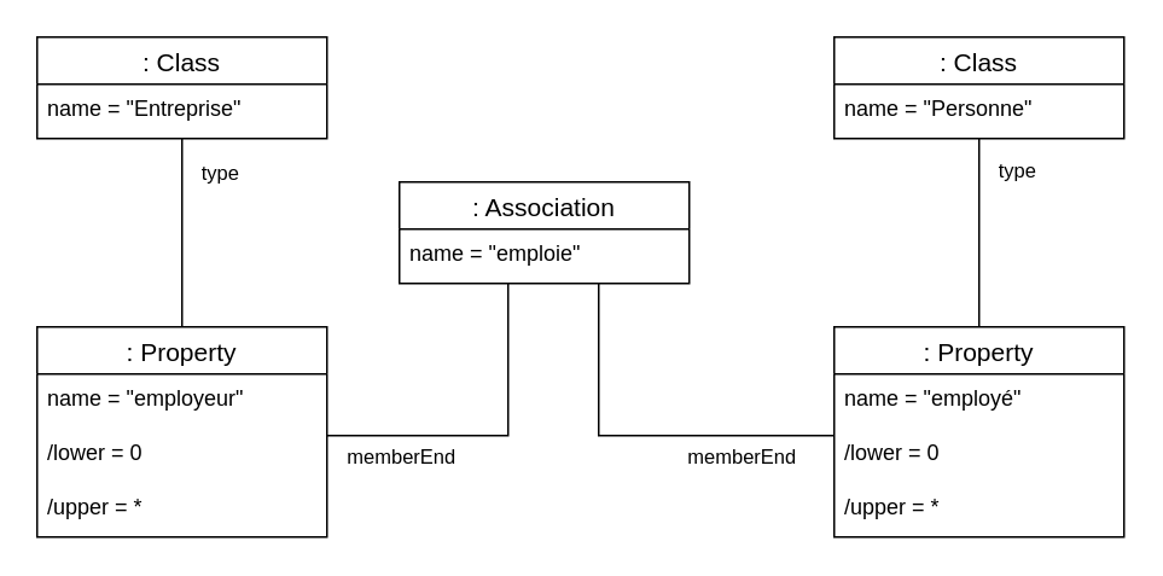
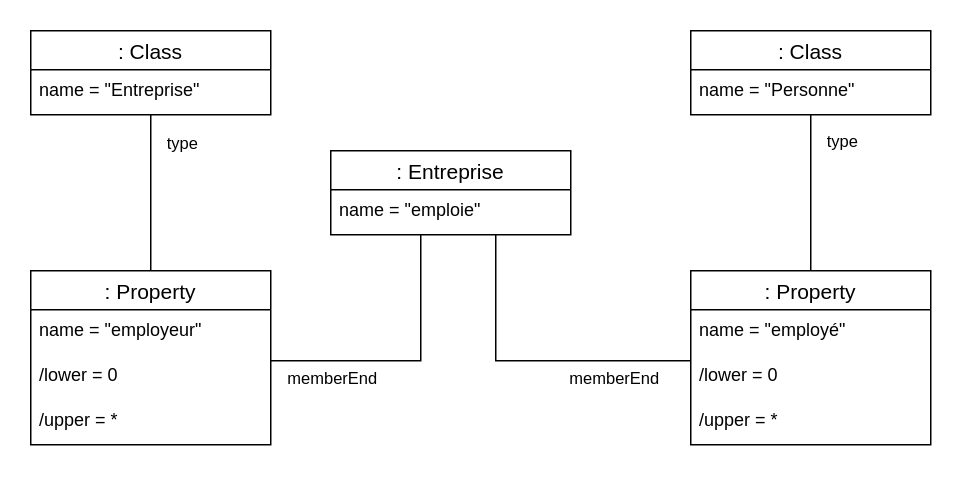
  <mxCell id="0" />
  <mxCell id="1" parent="0" />
  <mxCell id="2" style="edgeStyle=orthogonalEdgeStyle;rounded=0;orthogonalLoop=1;jettySize=auto;html=1;endArrow=none;endFill=0;" parent="1" source="6" target="8" edge="1"><mxGeometry relative="1" as="geometry"><Array as="points"><mxPoint x="280" y="240" /></Array></mxGeometry></mxCell>
  <mxCell id="3" value="memberEnd" style="edgeLabel;html=1;align=center;verticalAlign=middle;resizable=0;points=[];" parent="2" vertex="1" connectable="0"><mxGeometry x="0.772" y="1" relative="1" as="geometry"><mxPoint x="19" y="10" as="offset" /></mxGeometry></mxCell>
  <mxCell id="4" style="edgeStyle=orthogonalEdgeStyle;rounded=0;orthogonalLoop=1;jettySize=auto;html=1;endArrow=none;endFill=0;" parent="1" source="6" target="20" edge="1"><mxGeometry relative="1" as="geometry"><Array as="points"><mxPoint x="330" y="240" /></Array></mxGeometry></mxCell>
  <mxCell id="5" value="memberEnd" style="edgeLabel;html=1;align=center;verticalAlign=middle;resizable=0;points=[];" parent="4" vertex="1" connectable="0"><mxGeometry x="0.512" y="-1" relative="1" as="geometry"><mxPoint y="10" as="offset" /></mxGeometry></mxCell>
- <mxCell id="6" value=": Association" style="swimlane;fontStyle=0;childLayout=stackLayout;horizontal=1;startSize=26;horizontalStack=0;resizeParent=1;resizeParentMax=0;resizeLast=0;collapsible=1;marginBottom=0;align=center;fontSize=14;" parent="1" vertex="1"><mxGeometry x="220" y="100" width="160" height="56" as="geometry" /></mxCell>
+ <mxCell id="6" value=": Entreprise" style="swimlane;fontStyle=0;childLayout=stackLayout;horizontal=1;startSize=26;horizontalStack=0;resizeParent=1;resizeParentMax=0;resizeLast=0;collapsible=1;marginBottom=0;align=center;fontSize=14;" parent="1" vertex="1"><mxGeometry x="220" y="100" width="160" height="56" as="geometry" /></mxCell>
  <mxCell id="7" value="name = &quot;emploie&quot;" style="text;strokeColor=none;fillColor=none;spacingLeft=4;spacingRight=4;overflow=hidden;rotatable=0;points=[[0,0.5],[1,0.5]];portConstraint=eastwest;fontSize=12;" parent="6" vertex="1"><mxGeometry y="26" width="160" height="30" as="geometry" /></mxCell>
  <mxCell id="8" value=": Property" style="swimlane;fontStyle=0;childLayout=stackLayout;horizontal=1;startSize=26;horizontalStack=0;resizeParent=1;resizeParentMax=0;resizeLast=0;collapsible=1;marginBottom=0;align=center;fontSize=14;" parent="1" vertex="1"><mxGeometry x="20" y="180" width="160" height="116" as="geometry" /></mxCell>
  <mxCell id="9" value="name = &quot;employeur&quot;" style="text;strokeColor=none;fillColor=none;spacingLeft=4;spacingRight=4;overflow=hidden;rotatable=0;points=[[0,0.5],[1,0.5]];portConstraint=eastwest;fontSize=12;" parent="8" vertex="1"><mxGeometry y="26" width="160" height="30" as="geometry" /></mxCell>
  <mxCell id="10" value="/lower = 0" style="text;strokeColor=none;fillColor=none;spacingLeft=4;spacingRight=4;overflow=hidden;rotatable=0;points=[[0,0.5],[1,0.5]];portConstraint=eastwest;fontSize=12;" parent="8" vertex="1"><mxGeometry y="56" width="160" height="30" as="geometry" /></mxCell>
  <mxCell id="11" value="/upper = *" style="text;strokeColor=none;fillColor=none;spacingLeft=4;spacingRight=4;overflow=hidden;rotatable=0;points=[[0,0.5],[1,0.5]];portConstraint=eastwest;fontSize=12;" parent="8" vertex="1"><mxGeometry y="86" width="160" height="30" as="geometry" /></mxCell>
  <mxCell id="12" style="edgeStyle=orthogonalEdgeStyle;rounded=0;orthogonalLoop=1;jettySize=auto;html=1;endArrow=none;endFill=0;" parent="1" source="14" target="8" edge="1"><mxGeometry relative="1" as="geometry"><Array as="points"><mxPoint x="100" y="90" /><mxPoint x="100" y="90" /></Array></mxGeometry></mxCell>
  <mxCell id="13" value="type" style="edgeLabel;html=1;align=center;verticalAlign=middle;resizable=0;points=[];" parent="12" vertex="1" connectable="0"><mxGeometry x="-0.658" relative="1" as="geometry"><mxPoint x="20" as="offset" /></mxGeometry></mxCell>
  <mxCell id="14" value=": Class" style="swimlane;fontStyle=0;childLayout=stackLayout;horizontal=1;startSize=26;horizontalStack=0;resizeParent=1;resizeParentMax=0;resizeLast=0;collapsible=1;marginBottom=0;align=center;fontSize=14;" parent="1" vertex="1"><mxGeometry x="20" y="20" width="160" height="56" as="geometry" /></mxCell>
  <mxCell id="15" value="name = &quot;Entreprise&quot;" style="text;strokeColor=none;fillColor=none;spacingLeft=4;spacingRight=4;overflow=hidden;rotatable=0;points=[[0,0.5],[1,0.5]];portConstraint=eastwest;fontSize=12;" parent="14" vertex="1"><mxGeometry y="26" width="160" height="30" as="geometry" /></mxCell>
  <mxCell id="16" style="edgeStyle=orthogonalEdgeStyle;rounded=0;orthogonalLoop=1;jettySize=auto;html=1;endArrow=none;endFill=0;" parent="1" source="18" target="20" edge="1"><mxGeometry relative="1" as="geometry" /></mxCell>
  <mxCell id="17" value="type" style="edgeLabel;html=1;align=center;verticalAlign=middle;resizable=0;points=[];" parent="16" vertex="1" connectable="0"><mxGeometry x="-0.673" relative="1" as="geometry"><mxPoint x="20" as="offset" /></mxGeometry></mxCell>
  <mxCell id="18" value=": Class" style="swimlane;fontStyle=0;childLayout=stackLayout;horizontal=1;startSize=26;horizontalStack=0;resizeParent=1;resizeParentMax=0;resizeLast=0;collapsible=1;marginBottom=0;align=center;fontSize=14;" parent="1" vertex="1"><mxGeometry x="460" y="20" width="160" height="56" as="geometry" /></mxCell>
  <mxCell id="19" value="name = &quot;Personne&quot;" style="text;strokeColor=none;fillColor=none;spacingLeft=4;spacingRight=4;overflow=hidden;rotatable=0;points=[[0,0.5],[1,0.5]];portConstraint=eastwest;fontSize=12;" parent="18" vertex="1"><mxGeometry y="26" width="160" height="30" as="geometry" /></mxCell>
  <mxCell id="20" value=": Property" style="swimlane;fontStyle=0;childLayout=stackLayout;horizontal=1;startSize=26;horizontalStack=0;resizeParent=1;resizeParentMax=0;resizeLast=0;collapsible=1;marginBottom=0;align=center;fontSize=14;" parent="1" vertex="1"><mxGeometry x="460" y="180" width="160" height="116" as="geometry" /></mxCell>
  <mxCell id="21" value="name = &quot;employé&quot;" style="text;strokeColor=none;fillColor=none;spacingLeft=4;spacingRight=4;overflow=hidden;rotatable=0;points=[[0,0.5],[1,0.5]];portConstraint=eastwest;fontSize=12;" parent="20" vertex="1"><mxGeometry y="26" width="160" height="30" as="geometry" /></mxCell>
  <mxCell id="22" value="/lower = 0" style="text;strokeColor=none;fillColor=none;spacingLeft=4;spacingRight=4;overflow=hidden;rotatable=0;points=[[0,0.5],[1,0.5]];portConstraint=eastwest;fontSize=12;" parent="20" vertex="1"><mxGeometry y="56" width="160" height="30" as="geometry" /></mxCell>
  <mxCell id="23" value="/upper = *" style="text;strokeColor=none;fillColor=none;spacingLeft=4;spacingRight=4;overflow=hidden;rotatable=0;points=[[0,0.5],[1,0.5]];portConstraint=eastwest;fontSize=12;" parent="20" vertex="1"><mxGeometry y="86" width="160" height="30" as="geometry" /></mxCell>
